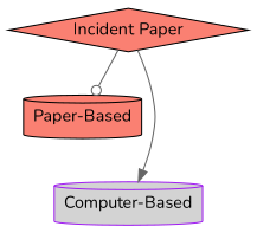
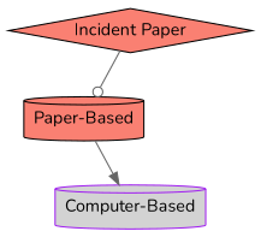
  digraph {
    fontname=Nunito
    node [color=black fillcolor=salmon fontname=Nunito shape=cylinder style=filled]
    edge [color=gray40 fontname=Nunito style=solid]
    n1 [label="Incident Paper" shape=diamond sides=8]
    n2 [label="Paper-Based"]
    n3 [color=purple fillcolor=lightgrey label="Computer-Based"]
    n1 -> n2 [arrowhead=odot]
-   n1 -> n3 [arrowhead=normal]
+   n2 -> n3 [arrowhead=normal]
  }
